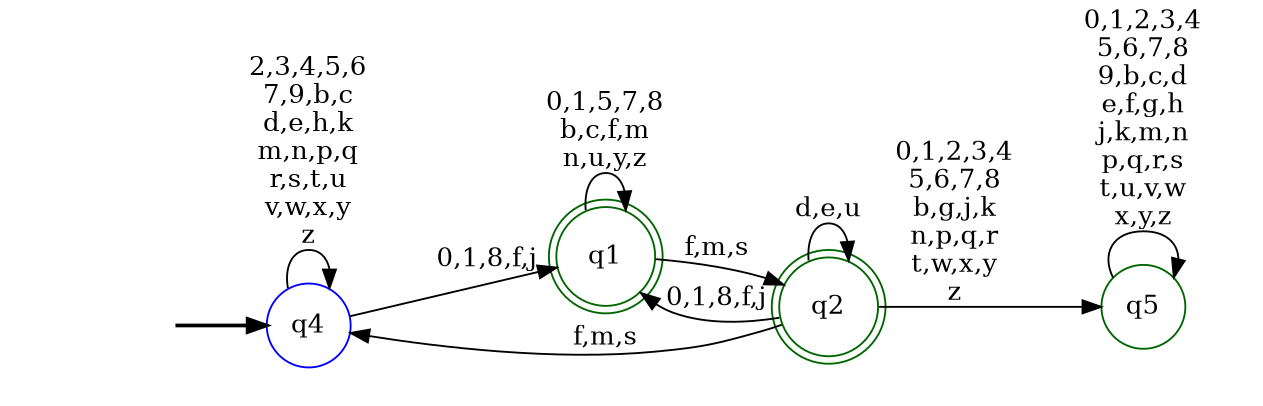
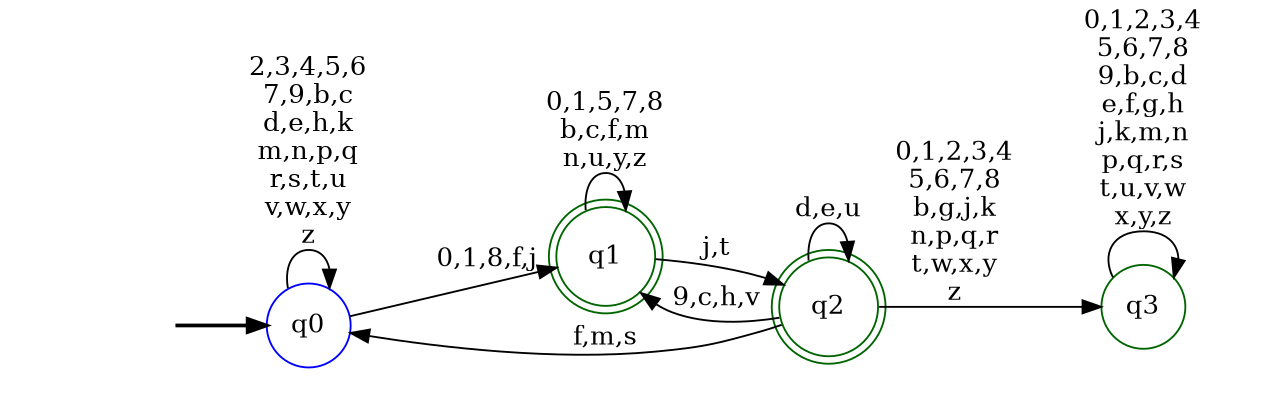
  digraph {
    rankdir=LR
    node [shape=circle style=filled color=darkgreen fillcolor=white]
    __start0 [height=0 shape=none style=invis width=0 color="" fillcolor=""]
-   n2 [color=blue label=q4]
+   n2 [color=blue label=q0]
    n3 [label=q1 shape=doublecircle style="rounded,filled"]
    n4 [label=q2 shape=doublecircle style="rounded,filled"]
-   n5 [label=q5]
+   n5 [label=q3]
    subgraph cluster_1 {
      nodesep=0.15
      ranksep=0.15
      style=invis
      __start0
      n2
    }
    __start0 -> n2 [penwidth=2]
    n2 -> n2 [label="2,3,4,5,6\n7,9,b,c\nd,e,h,k\nm,n,p,q\nr,s,t,u\nv,w,x,y\nz"]
    n2 -> n3 [label="0,1,8,f,j"]
    n3 -> n3 [label="0,1,5,7,8\nb,c,f,m\nn,u,y,z"]
-   n3 -> n4 [label="f,m,s"]
+   n3 -> n4 [label="j,t"]
    n4 -> n2 [label="f,m,s"]
-   n4 -> n3 [label="0,1,8,f,j"]
+   n4 -> n3 [label="9,c,h,v"]
    n4 -> n4 [label="d,e,u"]
    n4 -> n5 [label="0,1,2,3,4\n5,6,7,8\nb,g,j,k\nn,p,q,r\nt,w,x,y\nz"]
    n5 -> n5 [label="0,1,2,3,4\n5,6,7,8\n9,b,c,d\ne,f,g,h\nj,k,m,n\np,q,r,s\nt,u,v,w\nx,y,z"]
  }
